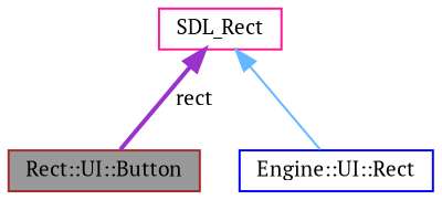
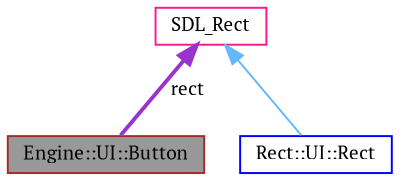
  digraph {
    fontname="PT Serif"
    node [fillcolor=white fontname="PT Serif" fontsize=10 shape=box style=filled]
    edge [dir=back fontname="PT Serif" fontsize=10 labelfontname=Helvetica labelfontsize=10]
-   n1 [color=brown fillcolor=grey60 fontcolor=black height=0.2 label="Rect::UI::Button" width=0.4]
-   n2 [color=blue height=0.2 label="Engine::UI::Rect" width=0.4]
+   n1 [color=brown fillcolor=grey60 fontcolor=black height=0.2 label="Engine::UI::Button" width=0.4]
+   n2 [color=blue height=0.2 label="Rect::UI::Rect" width=0.4]
    n3 [color=deeppink height=0.2 label=SDL_Rect width=0.4]
    n3 -> n1 [color=darkorchid3 label=" rect" style=bold]
    n3 -> n2 [color=steelblue1 style=solid]
  }
